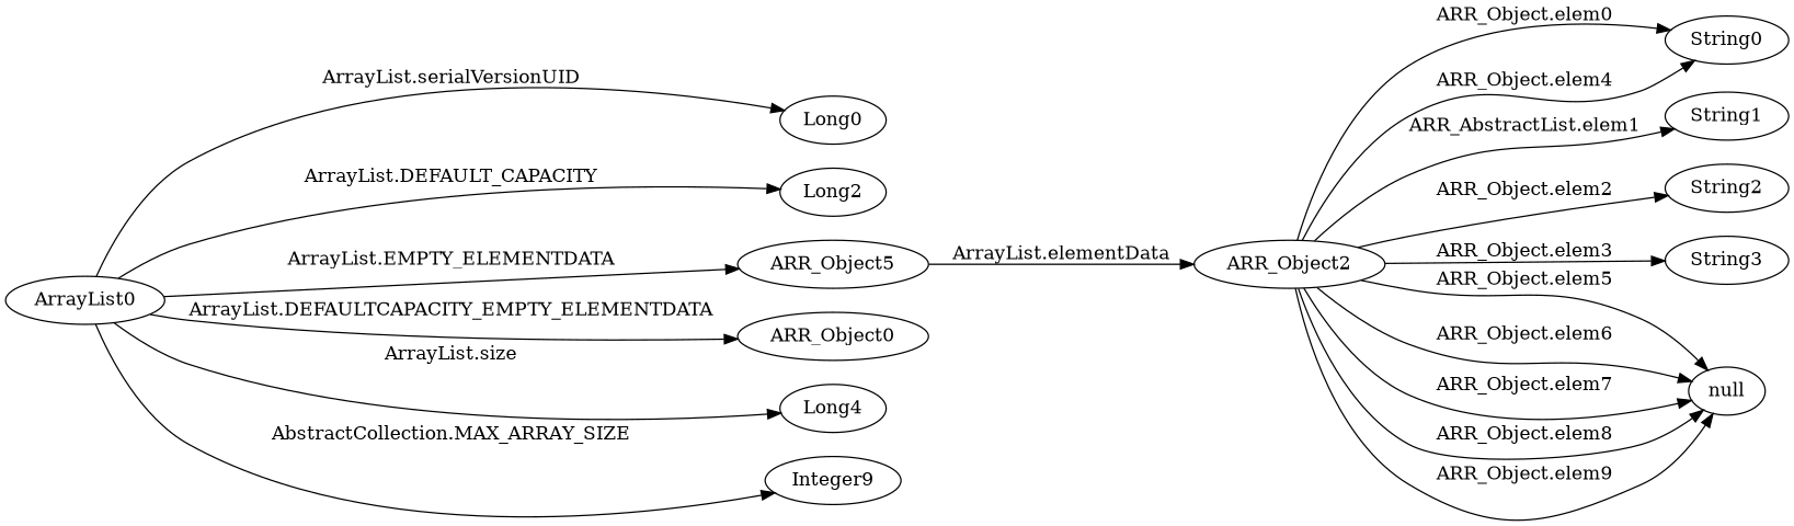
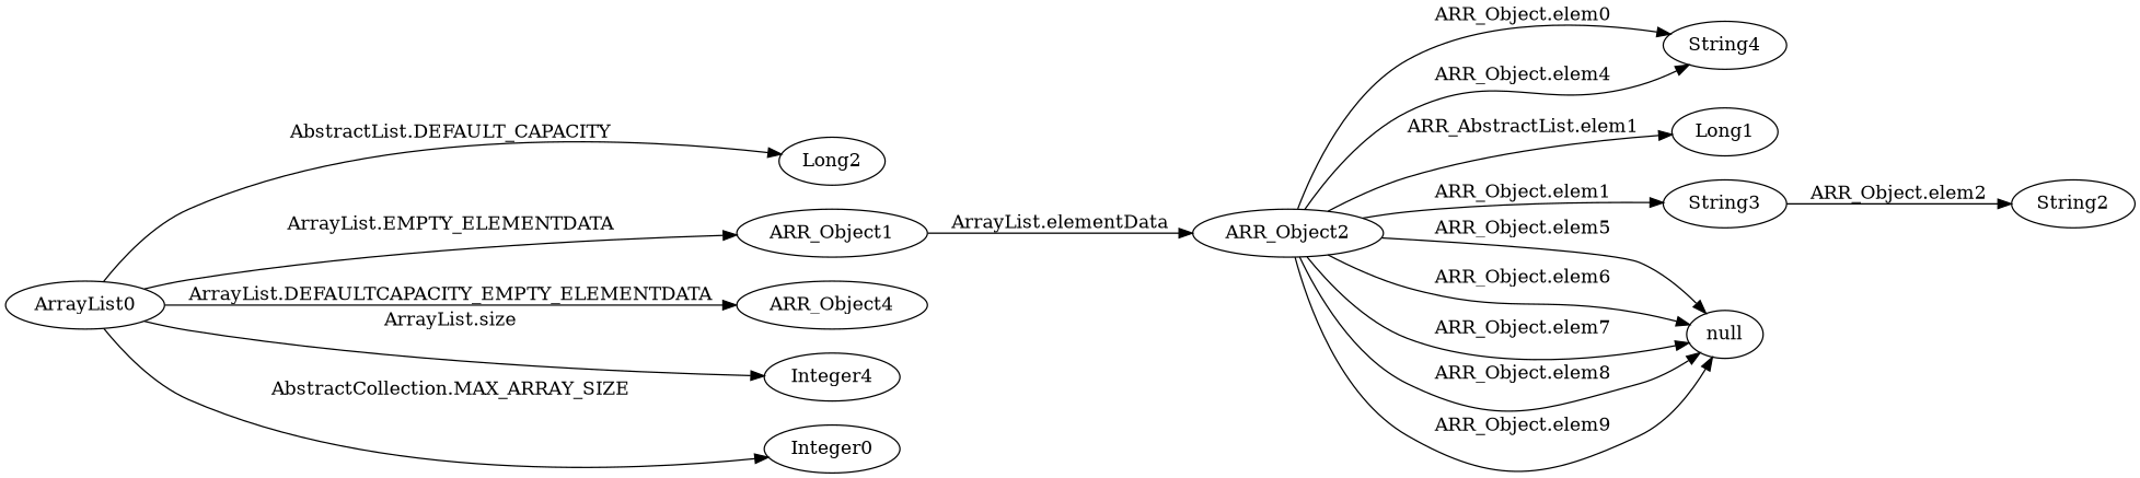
  digraph {
    rankdir=LR
    ArrayList0
-   Long0
    n3 [label=Long2]
-   ARR_Object1 [label=ARR_Object5]
-   ARR_Object0
-   Integer4 [label=Long4]
-   Integer0 [label=Integer9]
+   ARR_Object1
+   ARR_Object0 [label=ARR_Object4]
+   Integer4
+   Integer0
    ARR_Object2
-   String0
-   String1
+   String0 [label=String4]
+   String1 [label=Long1]
    String2
    String3
    null
-   ArrayList0 -> Long0 [label="ArrayList.serialVersionUID"]
-   ArrayList0 -> n3 [label="ArrayList.DEFAULT_CAPACITY"]
+   ArrayList0 -> n3 [label="AbstractList.DEFAULT_CAPACITY"]
    ArrayList0 -> ARR_Object1 [label="ArrayList.EMPTY_ELEMENTDATA"]
    ArrayList0 -> ARR_Object0 [label="ArrayList.DEFAULTCAPACITY_EMPTY_ELEMENTDATA"]
    ArrayList0 -> Integer4 [label="ArrayList.size"]
    ArrayList0 -> Integer0 [label="AbstractCollection.MAX_ARRAY_SIZE"]
    ARR_Object1 -> ARR_Object2 [label="ArrayList.elementData"]
    ARR_Object2 -> String0 [label="ARR_Object.elem0"]
    ARR_Object2 -> String0 [label="ARR_Object.elem4"]
    ARR_Object2 -> String1 [label="ARR_AbstractList.elem1"]
-   ARR_Object2 -> String2 [label="ARR_Object.elem2"]
-   ARR_Object2 -> String3 [label="ARR_Object.elem3"]
+   String3 -> String2 [label="ARR_Object.elem2"]
+   ARR_Object2 -> String3 [label="ARR_Object.elem1"]
    ARR_Object2 -> null [label="ARR_Object.elem5"]
    ARR_Object2 -> null [label="ARR_Object.elem6"]
    ARR_Object2 -> null [label="ARR_Object.elem7"]
    ARR_Object2 -> null [label="ARR_Object.elem8"]
    ARR_Object2 -> null [label="ARR_Object.elem9"]
  }
